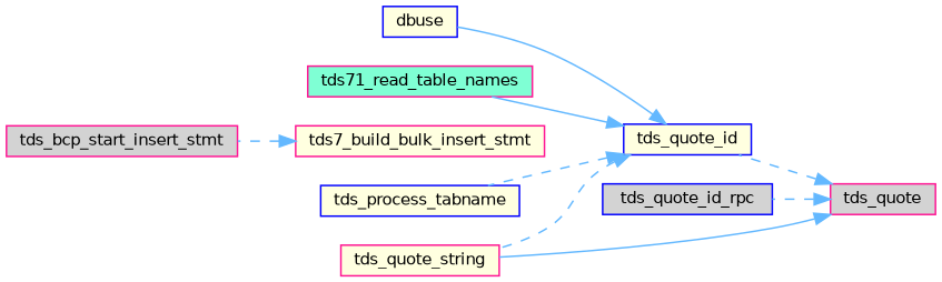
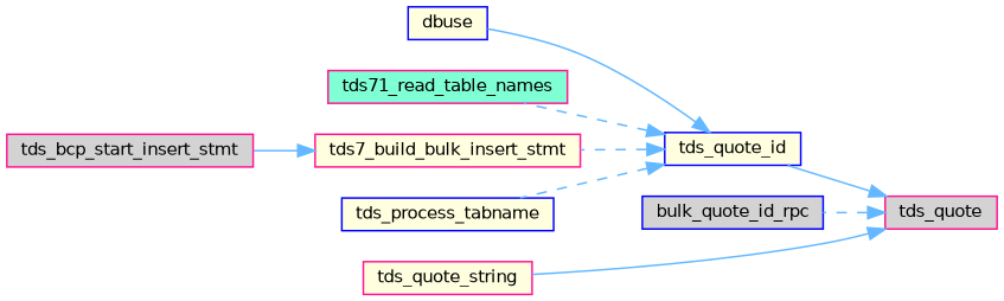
  digraph {
    rankdir=RL
    node [color=deeppink fillcolor=lightyellow fontname=Helvetica fontsize=10 shape=box style=filled]
    edge [color=steelblue1 dir=back fontname=Helvetica fontsize=10 labelfontname=Helvetica labelfontsize=10 style=solid]
    n1 [fillcolor=lightgrey fontcolor=black height=0.2 label=tds_quote width=0.4]
    n2 [color=blue height=0.2 label=tds_quote_id width=0.4]
-   n3 [color=blue fillcolor=lightgrey height=0.2 label=tds_quote_id_rpc width=0.4]
+   n3 [color=blue fillcolor=lightgrey height=0.2 label=bulk_quote_id_rpc width=0.4]
    n4 [height=0.2 label=tds_quote_string width=0.4]
    n5 [color=blue height=0.2 label=dbuse width=0.4]
    n6 [fillcolor=aquamarine height=0.2 label=tds71_read_table_names width=0.4]
    n7 [height=0.2 label=tds7_build_bulk_insert_stmt width=0.4]
    n8 [color=blue height=0.2 label=tds_process_tabname width=0.4]
    n9 [fillcolor=lightgrey height=0.2 label=tds_bcp_start_insert_stmt width=0.4]
-   n1 -> n2 [style=dashed]
+   n1 -> n2
    n1 -> n3 [style=dashed]
    n1 -> n4
    n2 -> n5
-   n2 -> n6
-   n2 -> n4 [style=dashed]
+   n2 -> n6 [style=dashed]
+   n2 -> n7 [style=dashed]
    n2 -> n8 [style=dashed]
-   n7 -> n9 [style=dashed]
+   n7 -> n9
  }
